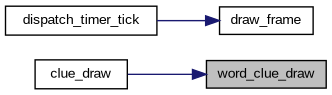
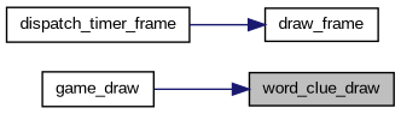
  digraph {
    fontname="Liberation Sans"
    rankdir=RL
    node [color=black fillcolor=white fontname="Liberation Sans" fontsize=10 shape=record style=filled]
    edge [color=midnightblue dir=back fontname="Liberation Sans" fontsize=10 labelfontname=Helvetica labelfontsize=10 style=solid]
    n1 [fillcolor=grey75 fontcolor=black height=0.2 label=word_clue_draw width=0.4]
-   n2 [height=0.2 label=clue_draw width=0.4]
+   n2 [height=0.2 label=game_draw width=0.4]
    n3 [height=0.2 label=draw_frame width=0.4]
-   n4 [height=0.2 label=dispatch_timer_tick width=0.4]
+   n4 [height=0.2 label=dispatch_timer_frame width=0.4]
    n1 -> n2
    n3 -> n4
  }
